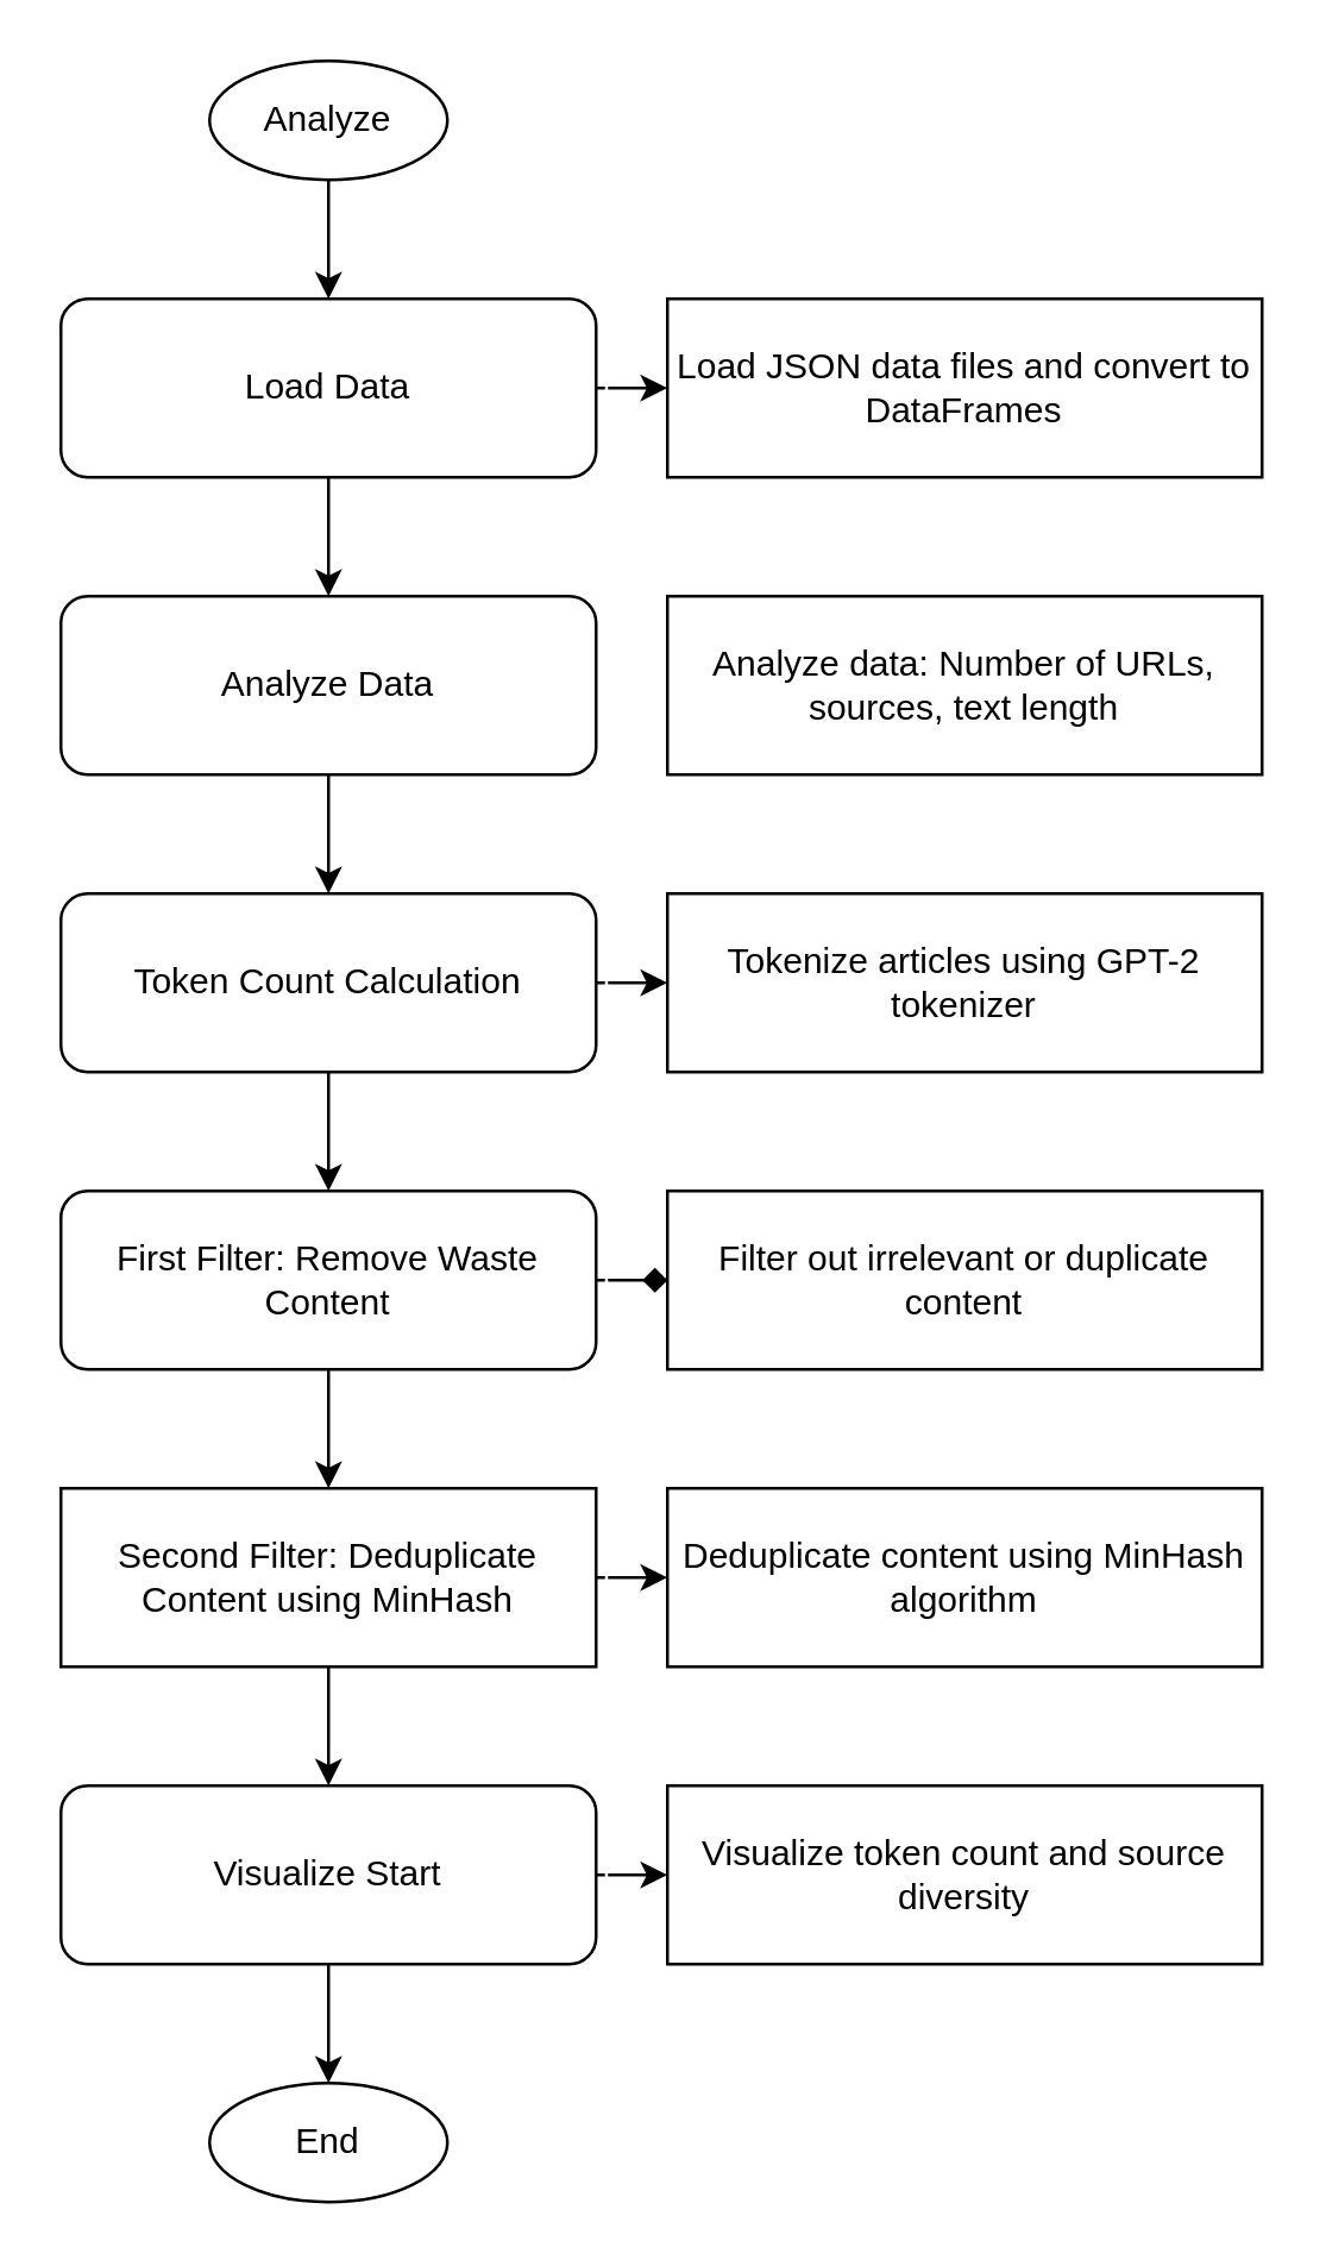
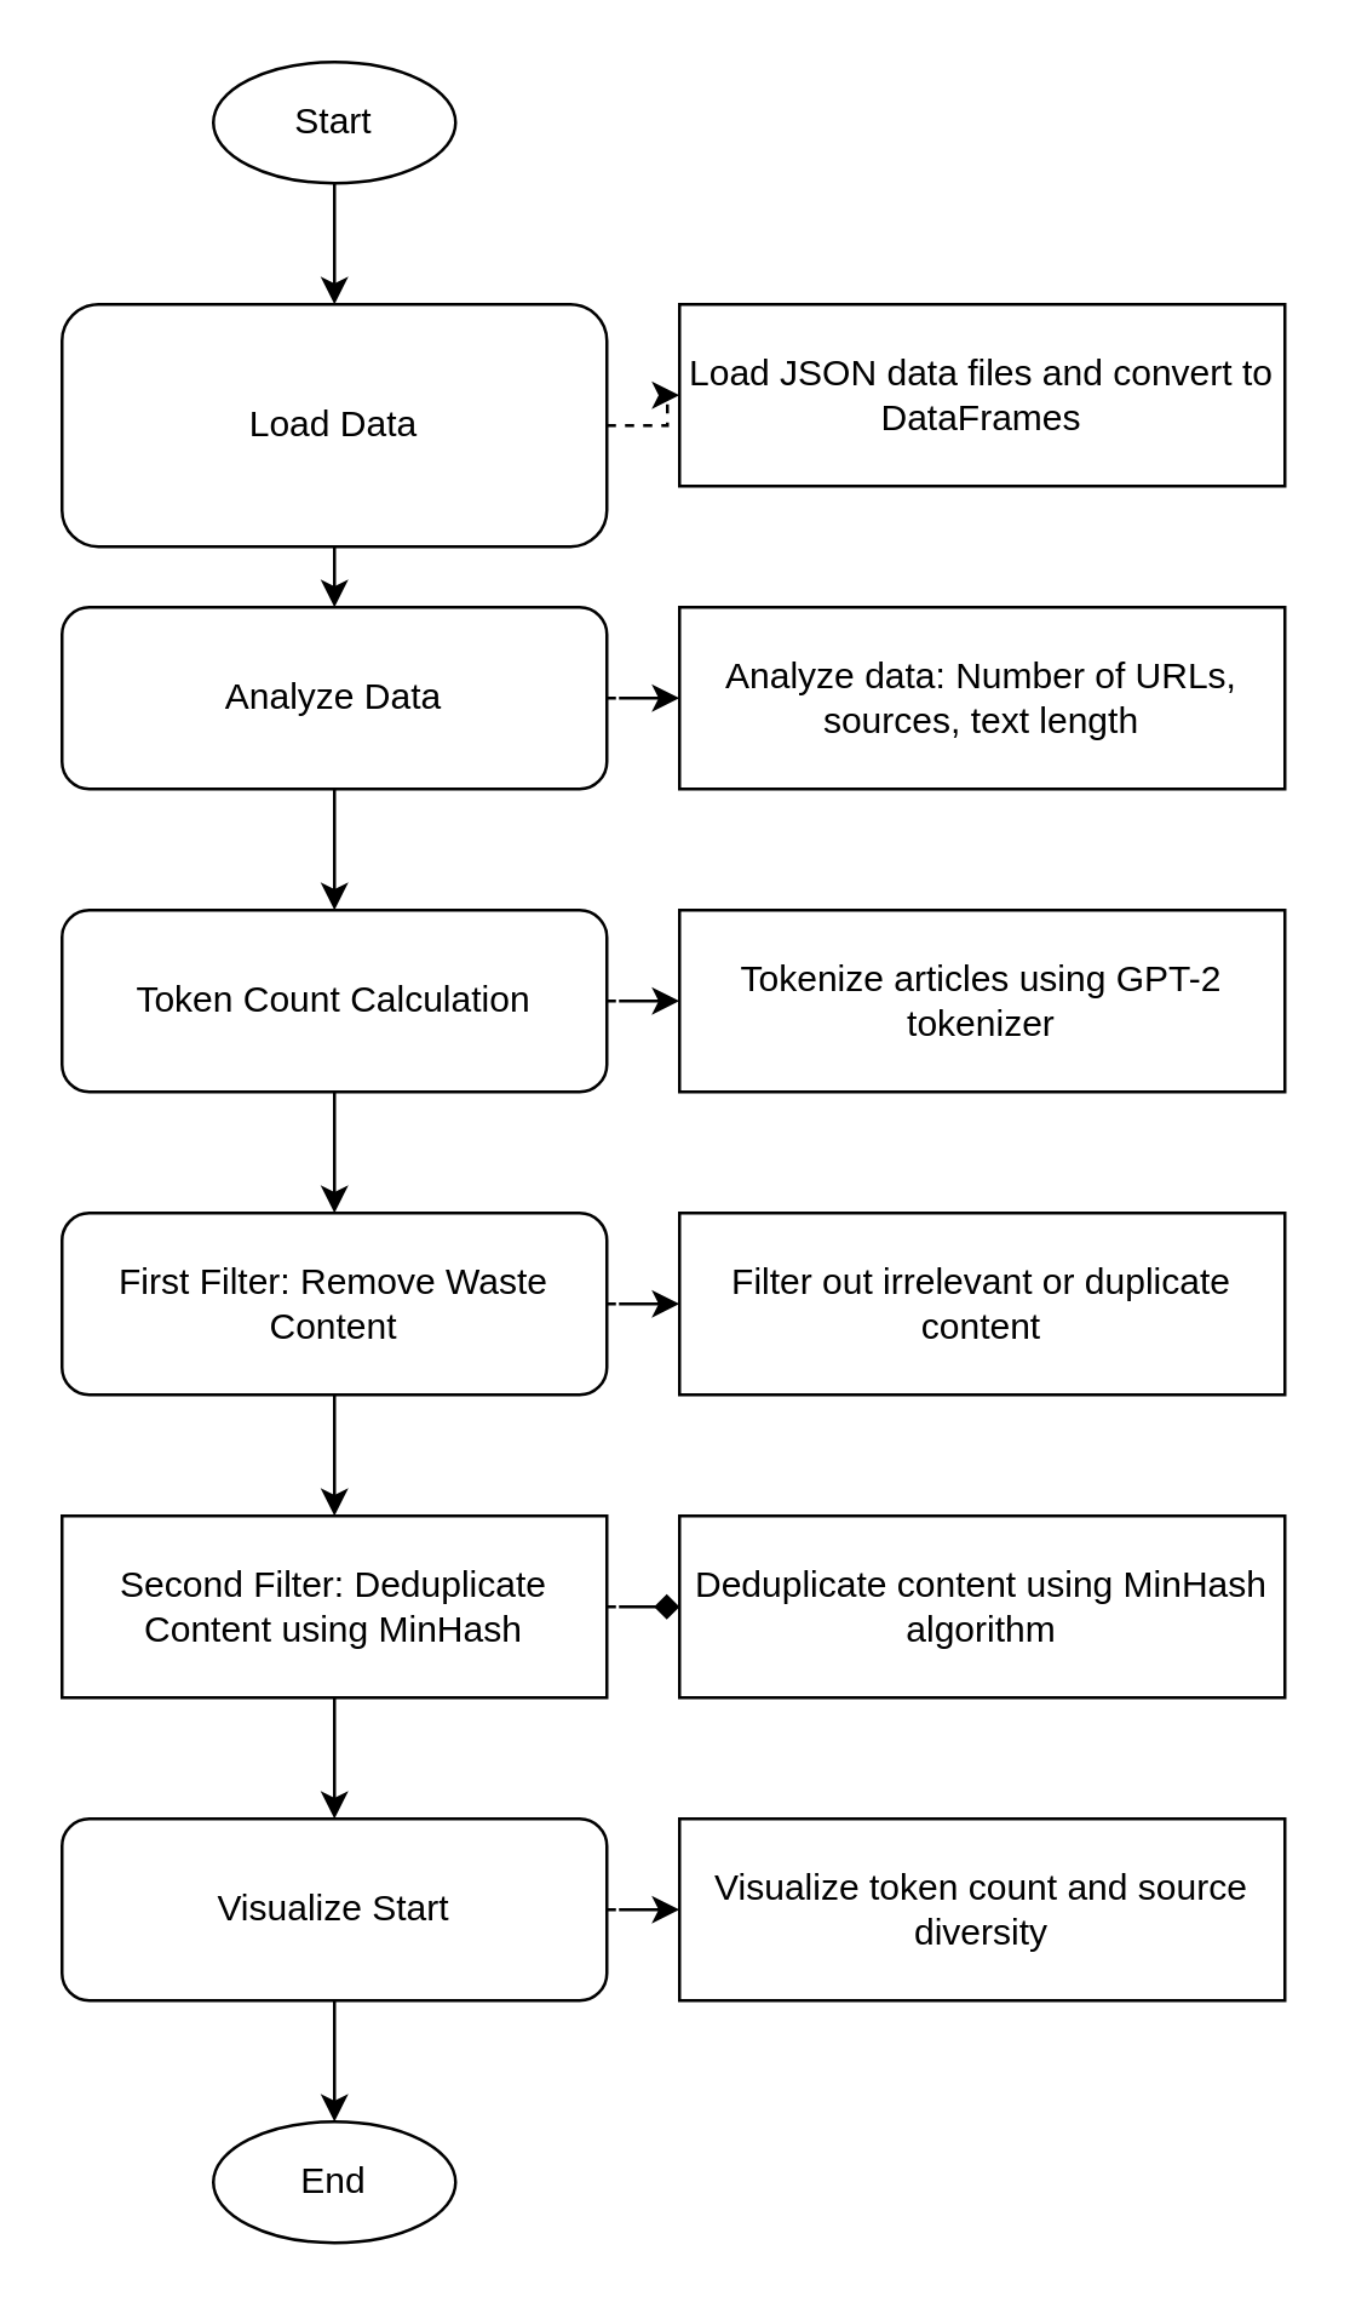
  <mxCell id="0" />
  <mxCell id="1" parent="0" />
- <mxCell id="2" value="Analyze" style="ellipse;whiteSpace=wrap;html=1;" parent="1" vertex="1"><mxGeometry x="70" y="20" width="80" height="40" as="geometry" /></mxCell>
- <mxCell id="3" value="Load Data" style="rounded=1;whiteSpace=wrap;html=1;" parent="1" vertex="1"><mxGeometry x="20" y="100" width="180" height="60" as="geometry" /></mxCell>
+ <mxCell id="2" value="Start" style="ellipse;whiteSpace=wrap;html=1;" parent="1" vertex="1"><mxGeometry x="70" y="20" width="80" height="40" as="geometry" /></mxCell>
+ <mxCell id="3" value="Load Data" style="rounded=1;whiteSpace=wrap;html=1;" parent="1" vertex="1"><mxGeometry x="20" y="100" width="180" height="80" as="geometry" /></mxCell>
  <mxCell id="4" value="Analyze Data" style="rounded=1;whiteSpace=wrap;html=1;" parent="1" vertex="1"><mxGeometry x="20" y="200" width="180" height="60" as="geometry" /></mxCell>
  <mxCell id="5" value="Token Count Calculation" style="rounded=1;whiteSpace=wrap;html=1;" parent="1" vertex="1"><mxGeometry x="20" y="300" width="180" height="60" as="geometry" /></mxCell>
  <mxCell id="6" value="First Filter: Remove Waste Content" style="rounded=1;whiteSpace=wrap;html=1;" parent="1" vertex="1"><mxGeometry x="20" y="400" width="180" height="60" as="geometry" /></mxCell>
  <mxCell id="7" value="Second Filter: Deduplicate Content using MinHash" style="whiteSpace=wrap;html=1;rounded=0;" parent="1" vertex="1"><mxGeometry x="20" y="500" width="180" height="60" as="geometry" /></mxCell>
  <mxCell id="8" value="Visualize Start" style="rounded=1;whiteSpace=wrap;html=1;" parent="1" vertex="1"><mxGeometry x="20" y="600" width="180" height="60" as="geometry" /></mxCell>
  <mxCell id="9" value="End" style="ellipse;whiteSpace=wrap;html=1;" parent="1" vertex="1"><mxGeometry x="70" y="700" width="80" height="40" as="geometry" /></mxCell>
  <mxCell id="10" style="edgeStyle=orthogonalEdgeStyle;rounded=0;orthogonalLoop=1;jettySize=auto;html=1;exitX=0.5;exitY=1;exitDx=0;exitDy=0;entryX=0.5;entryY=0;entryDx=0;entryDy=0;" parent="1" source="2" target="3" edge="1"><mxGeometry relative="1" as="geometry" /></mxCell>
  <mxCell id="11" style="edgeStyle=orthogonalEdgeStyle;rounded=0;orthogonalLoop=1;jettySize=auto;html=1;exitX=0.5;exitY=1;exitDx=0;exitDy=0;entryX=0.5;entryY=0;entryDx=0;entryDy=0;" parent="1" source="3" target="4" edge="1"><mxGeometry relative="1" as="geometry" /></mxCell>
  <mxCell id="12" style="edgeStyle=orthogonalEdgeStyle;rounded=0;orthogonalLoop=1;jettySize=auto;html=1;exitX=0.5;exitY=1;exitDx=0;exitDy=0;entryX=0.5;entryY=0;entryDx=0;entryDy=0;" parent="1" source="4" target="5" edge="1"><mxGeometry relative="1" as="geometry" /></mxCell>
  <mxCell id="13" style="edgeStyle=orthogonalEdgeStyle;rounded=0;orthogonalLoop=1;jettySize=auto;html=1;exitX=0.5;exitY=1;exitDx=0;exitDy=0;entryX=0.5;entryY=0;entryDx=0;entryDy=0;" parent="1" source="5" target="6" edge="1"><mxGeometry relative="1" as="geometry" /></mxCell>
  <mxCell id="14" style="edgeStyle=orthogonalEdgeStyle;rounded=0;orthogonalLoop=1;jettySize=auto;html=1;exitX=0.5;exitY=1;exitDx=0;exitDy=0;entryX=0.5;entryY=0;entryDx=0;entryDy=0;" parent="1" source="6" target="7" edge="1"><mxGeometry relative="1" as="geometry" /></mxCell>
  <mxCell id="15" style="edgeStyle=orthogonalEdgeStyle;rounded=0;orthogonalLoop=1;jettySize=auto;html=1;exitX=0.5;exitY=1;exitDx=0;exitDy=0;entryX=0.5;entryY=0;entryDx=0;entryDy=0;" parent="1" source="7" target="8" edge="1"><mxGeometry relative="1" as="geometry" /></mxCell>
  <mxCell id="16" style="edgeStyle=orthogonalEdgeStyle;rounded=0;orthogonalLoop=1;jettySize=auto;html=1;exitX=0.5;exitY=1;exitDx=0;exitDy=0;entryX=0.5;entryY=0;entryDx=0;entryDy=0;" parent="1" source="8" target="9" edge="1"><mxGeometry relative="1" as="geometry" /></mxCell>
  <mxCell id="17" value="Load JSON data files and convert to DataFrames" style="note;whiteSpace=wrap;html=1;" parent="1" vertex="1"><mxGeometry x="224" y="100" width="200" height="60" as="geometry" /></mxCell>
  <mxCell id="18" value="Analyze data: Number of URLs, sources, text length" style="note;whiteSpace=wrap;html=1;" parent="1" vertex="1"><mxGeometry x="224" y="200" width="200" height="60" as="geometry" /></mxCell>
  <mxCell id="19" value="Tokenize articles using GPT-2 tokenizer" style="note;whiteSpace=wrap;html=1;" parent="1" vertex="1"><mxGeometry x="224" y="300" width="200" height="60" as="geometry" /></mxCell>
  <mxCell id="20" value="Filter out irrelevant or duplicate content" style="note;whiteSpace=wrap;html=1;" parent="1" vertex="1"><mxGeometry x="224" y="400" width="200" height="60" as="geometry" /></mxCell>
  <mxCell id="21" value="Deduplicate content using MinHash algorithm" style="note;whiteSpace=wrap;html=1;" parent="1" vertex="1"><mxGeometry x="224" y="500" width="200" height="60" as="geometry" /></mxCell>
  <mxCell id="22" value="Visualize token count and source diversity" style="note;whiteSpace=wrap;html=1;" parent="1" vertex="1"><mxGeometry x="224" y="600" width="200" height="60" as="geometry" /></mxCell>
  <mxCell id="23" style="edgeStyle=orthogonalEdgeStyle;rounded=0;orthogonalLoop=1;jettySize=auto;html=1;dashed=1;" parent="1" source="3" target="17" edge="1"><mxGeometry relative="1" as="geometry" /></mxCell>
+ <mxCell id="24" style="edgeStyle=orthogonalEdgeStyle;rounded=0;orthogonalLoop=1;jettySize=auto;html=1;dashed=1;" parent="1" source="4" target="18" edge="1"><mxGeometry relative="1" as="geometry" /></mxCell>
  <mxCell id="25" style="edgeStyle=orthogonalEdgeStyle;rounded=0;orthogonalLoop=1;jettySize=auto;html=1;dashed=1;" parent="1" source="5" target="19" edge="1"><mxGeometry relative="1" as="geometry" /></mxCell>
- <mxCell id="26" style="edgeStyle=orthogonalEdgeStyle;rounded=0;orthogonalLoop=1;jettySize=auto;html=1;dashed=1;endArrow=diamond;" parent="1" source="6" target="20" edge="1"><mxGeometry relative="1" as="geometry" /></mxCell>
- <mxCell id="27" style="edgeStyle=orthogonalEdgeStyle;rounded=0;orthogonalLoop=1;jettySize=auto;html=1;dashed=1;" parent="1" source="7" target="21" edge="1"><mxGeometry relative="1" as="geometry" /></mxCell>
+ <mxCell id="26" style="edgeStyle=orthogonalEdgeStyle;rounded=0;orthogonalLoop=1;jettySize=auto;html=1;dashed=1;" parent="1" source="6" target="20" edge="1"><mxGeometry relative="1" as="geometry" /></mxCell>
+ <mxCell id="27" style="edgeStyle=orthogonalEdgeStyle;rounded=0;orthogonalLoop=1;jettySize=auto;html=1;dashed=1;endArrow=diamond;" parent="1" source="7" target="21" edge="1"><mxGeometry relative="1" as="geometry" /></mxCell>
  <mxCell id="28" style="edgeStyle=orthogonalEdgeStyle;rounded=0;orthogonalLoop=1;jettySize=auto;html=1;dashed=1;" parent="1" source="8" target="22" edge="1"><mxGeometry relative="1" as="geometry" /></mxCell>
